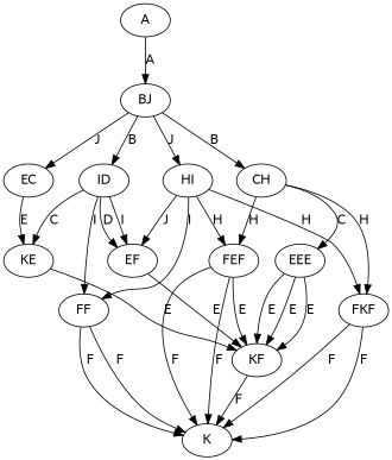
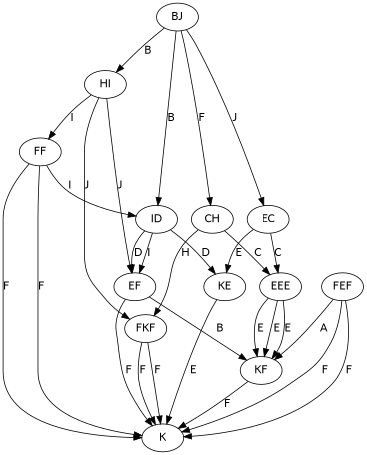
  digraph {
    fontname=Lato
    node [fontname=Lato]
    edge [fontname=Lato]
-   A
    BJ
    ID
    CH
    HI
    EC
    FF
    EF
    KE
    EEE
    FKF
    FEF
    K
    KF
-   A -> BJ [label=A]
    BJ -> ID [label=B]
-   BJ -> CH [label=B]
-   BJ -> HI [label=J]
+   BJ -> CH [label=F]
+   BJ -> HI [label=B]
    BJ -> EC [label=J]
-   ID -> FF [label=I]
+   FF -> ID [label=I]
    ID -> EF [label=I]
    ID -> EF [label=D]
-   ID -> KE [label=C]
+   ID -> KE [label=D]
    CH -> EEE [label=C]
    CH -> FKF [label=H]
-   CH -> FEF [label=H]
    HI -> FF [label=I]
    HI -> EF [label=J]
-   HI -> FKF [label=H]
-   HI -> FEF [label=H]
+   HI -> FKF [label=J]
    EC -> KE [label=E]
+   EC -> EEE [label=C]
    FF -> K [label=F]
    FF -> K [label=F]
-   EF -> KF [label=E]
-   KE -> KF [label=E]
+   EF -> K [label=F]
+   EF -> KF [label=B]
+   KE -> K [label=E]
    EEE -> KF [label=E]
    EEE -> KF [label=E]
    EEE -> KF [label=E]
    FKF -> K [label=F]
    FKF -> K [label=F]
    FEF -> K [label=F]
    FEF -> K [label=F]
-   FEF -> KF [label=E]
+   FEF -> KF [label=A]
    KF -> K [label=F]
  }
